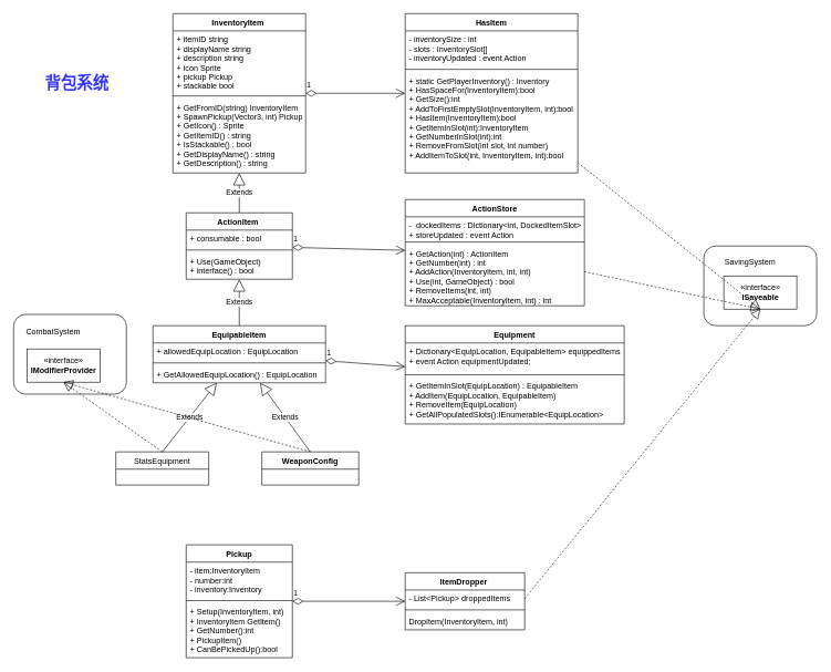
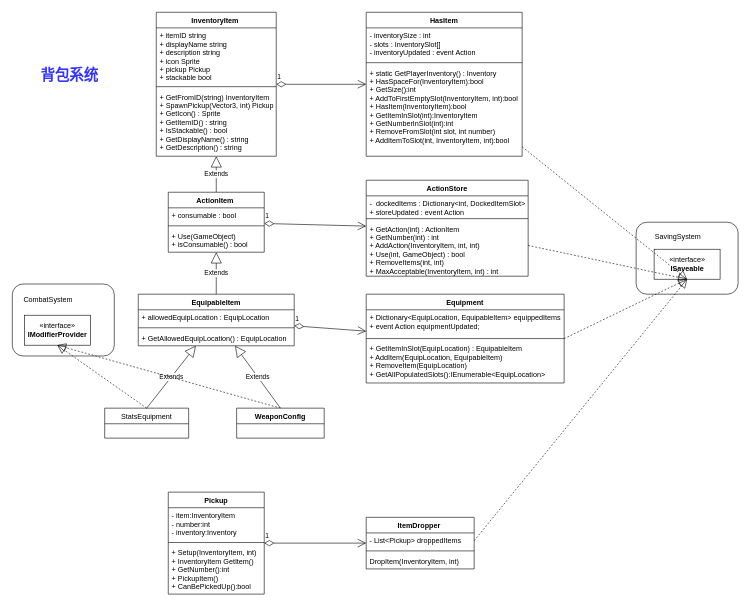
  <mxCell id="0" />
  <mxCell id="1" parent="0" />
  <mxCell id="2" value="" style="rounded=1;whiteSpace=wrap;html=1;" parent="1" vertex="1"><mxGeometry x="20" y="473" width="170" height="120" as="geometry" /></mxCell>
  <mxCell id="3" value="CombatSystem" style="text;html=1;strokeColor=none;fillColor=none;align=center;verticalAlign=middle;whiteSpace=wrap;rounded=0;" parent="1" vertex="1"><mxGeometry x="40" y="490" width="80" height="20" as="geometry" /></mxCell>
  <mxCell id="4" value="" style="rounded=1;whiteSpace=wrap;html=1;" parent="1" vertex="1"><mxGeometry x="1060" y="370" width="170" height="120" as="geometry" /></mxCell>
  <mxCell id="5" value="Extends" style="endArrow=block;endSize=16;endFill=0;html=1;exitX=0.5;exitY=0;exitDx=0;exitDy=0;" parent="1" source="26" target="22" edge="1"><mxGeometry width="160" relative="1" as="geometry"><mxPoint x="280" y="520" as="sourcePoint" /><mxPoint x="440" y="520" as="targetPoint" /></mxGeometry></mxCell>
  <mxCell id="6" value="Extends" style="endArrow=block;endSize=16;endFill=0;html=1;exitX=0.5;exitY=0;exitDx=0;exitDy=0;" parent="1" source="30" target="26" edge="1"><mxGeometry width="160" relative="1" as="geometry"><mxPoint x="370" y="330" as="sourcePoint" /><mxPoint x="370" y="270" as="targetPoint" /></mxGeometry></mxCell>
  <mxCell id="7" value="«interface»&lt;br&gt;&lt;b&gt;IModifierProvider&lt;/b&gt;" style="html=1;" parent="1" vertex="1"><mxGeometry x="40" y="525" width="110" height="50" as="geometry" /></mxCell>
  <mxCell id="8" value="Extends" style="endArrow=block;endSize=16;endFill=0;html=1;exitX=0.5;exitY=0;exitDx=0;exitDy=0;" parent="1" source="34" target="30" edge="1"><mxGeometry width="160" relative="1" as="geometry"><mxPoint x="450" y="680" as="sourcePoint" /><mxPoint x="460" y="480" as="targetPoint" /></mxGeometry></mxCell>
  <mxCell id="9" value="" style="endArrow=block;dashed=1;endFill=0;endSize=12;html=1;exitX=0.5;exitY=0;exitDx=0;exitDy=0;entryX=0.5;entryY=1;entryDx=0;entryDy=0;" parent="1" source="34" target="7" edge="1"><mxGeometry width="160" relative="1" as="geometry"><mxPoint x="140" y="840" as="sourcePoint" /><mxPoint x="300" y="840" as="targetPoint" /></mxGeometry></mxCell>
  <mxCell id="10" value="" style="endArrow=block;dashed=1;endFill=0;endSize=12;html=1;exitX=0.5;exitY=0;exitDx=0;exitDy=0;entryX=0.5;entryY=1;entryDx=0;entryDy=0;" parent="1" source="35" target="7" edge="1"><mxGeometry width="160" relative="1" as="geometry"><mxPoint x="360" y="709" as="sourcePoint" /><mxPoint x="272.644" y="630" as="targetPoint" /></mxGeometry></mxCell>
  <mxCell id="11" value="Extends" style="endArrow=block;endSize=16;endFill=0;html=1;exitX=0.5;exitY=0;exitDx=0;exitDy=0;" parent="1" source="35" target="30" edge="1"><mxGeometry width="160" relative="1" as="geometry"><mxPoint x="360" y="709" as="sourcePoint" /><mxPoint x="422.931" y="636" as="targetPoint" /></mxGeometry></mxCell>
  <mxCell id="12" value="«interface»&lt;br&gt;&lt;b&gt;ISaveable&lt;/b&gt;" style="html=1;" parent="1" vertex="1"><mxGeometry x="1090" y="415" width="110" height="50" as="geometry" /></mxCell>
  <mxCell id="13" value="SavingSystem" style="text;html=1;strokeColor=none;fillColor=none;align=center;verticalAlign=middle;whiteSpace=wrap;rounded=0;" parent="1" vertex="1"><mxGeometry x="1090" y="385" width="80" height="20" as="geometry" /></mxCell>
  <mxCell id="14" value="" style="endArrow=block;dashed=1;endFill=0;endSize=12;html=1;entryX=0.5;entryY=1;entryDx=0;entryDy=0;" parent="1" source="40" target="12" edge="1"><mxGeometry width="160" relative="1" as="geometry"><mxPoint x="254" y="690" as="sourcePoint" /><mxPoint x="605" y="585" as="targetPoint" /></mxGeometry></mxCell>
+ <mxCell id="15" value="" style="endArrow=block;dashed=1;endFill=0;endSize=12;html=1;entryX=0.5;entryY=1;entryDx=0;entryDy=0;exitX=1;exitY=0.5;exitDx=0;exitDy=0;" parent="1" source="44" target="12" edge="1"><mxGeometry width="160" relative="1" as="geometry"><mxPoint x="785" y="310" as="sourcePoint" /><mxPoint x="865" y="85" as="targetPoint" /></mxGeometry></mxCell>
  <mxCell id="16" value="" style="endArrow=block;dashed=1;endFill=0;endSize=12;html=1;entryX=0.5;entryY=1;entryDx=0;entryDy=0;" parent="1" source="36" target="12" edge="1"><mxGeometry width="160" relative="1" as="geometry"><mxPoint x="755" y="310" as="sourcePoint" /><mxPoint x="1175" y="145" as="targetPoint" /></mxGeometry></mxCell>
  <mxCell id="17" value="" style="endArrow=block;dashed=1;endFill=0;endSize=12;html=1;entryX=0.5;entryY=1;entryDx=0;entryDy=0;exitX=1;exitY=0.5;exitDx=0;exitDy=0;" parent="1" source="49" target="12" edge="1"><mxGeometry width="160" relative="1" as="geometry"><mxPoint x="950" y="574" as="sourcePoint" /><mxPoint x="1175" y="145" as="targetPoint" /></mxGeometry></mxCell>
  <mxCell id="18" value="1" style="endArrow=open;html=1;endSize=12;startArrow=diamondThin;startSize=14;startFill=0;align=left;verticalAlign=bottom;" parent="1" source="52" target="48" edge="1"><mxGeometry x="-1" y="3" relative="1" as="geometry"><mxPoint x="190" y="1092" as="sourcePoint" /><mxPoint x="350" y="1092" as="targetPoint" /></mxGeometry></mxCell>
  <mxCell id="19" value="1" style="endArrow=open;html=1;endSize=12;startArrow=diamondThin;startSize=14;startFill=0;align=left;verticalAlign=bottom;" parent="1" source="30" target="44" edge="1"><mxGeometry x="-1" y="3" relative="1" as="geometry"><mxPoint x="450" y="915" as="sourcePoint" /><mxPoint x="620" y="915" as="targetPoint" /></mxGeometry></mxCell>
  <mxCell id="20" value="1" style="endArrow=open;html=1;endSize=12;startArrow=diamondThin;startSize=14;startFill=0;align=left;verticalAlign=bottom;" parent="1" source="26" target="40" edge="1"><mxGeometry x="-1" y="3" relative="1" as="geometry"><mxPoint x="500" y="552.711" as="sourcePoint" /><mxPoint x="620" y="561.675" as="targetPoint" /></mxGeometry></mxCell>
  <mxCell id="21" value="1" style="endArrow=open;html=1;endSize=12;startArrow=diamondThin;startSize=14;startFill=0;align=left;verticalAlign=bottom;" parent="1" source="22" target="36" edge="1"><mxGeometry x="-1" y="3" relative="1" as="geometry"><mxPoint x="450" y="382.078" as="sourcePoint" /><mxPoint x="620" y="386.494" as="targetPoint" /></mxGeometry></mxCell>
  <mxCell id="22" value="InventoryItem " style="swimlane;fontStyle=1;align=center;verticalAlign=top;childLayout=stackLayout;horizontal=1;startSize=26;horizontalStack=0;resizeParent=1;resizeParentMax=0;resizeLast=0;collapsible=1;marginBottom=0;" parent="1" vertex="1"><mxGeometry x="260" y="20" width="200" height="240" as="geometry" /></mxCell>
  <mxCell id="23" value="+ itemID string&#10;+ displayName string&#10;+ description string&#10;+ icon Sprite&#10;+ pickup Pickup&#10;+ stackable bool" style="text;strokeColor=none;fillColor=none;align=left;verticalAlign=top;spacingLeft=4;spacingRight=4;overflow=hidden;rotatable=0;points=[[0,0.5],[1,0.5]];portConstraint=eastwest;" parent="22" vertex="1"><mxGeometry y="26" width="200" height="94" as="geometry" /></mxCell>
  <mxCell id="24" value="" style="line;strokeWidth=1;fillColor=none;align=left;verticalAlign=middle;spacingTop=-1;spacingLeft=3;spacingRight=3;rotatable=0;labelPosition=right;points=[];portConstraint=eastwest;" parent="22" vertex="1"><mxGeometry y="120" width="200" height="8" as="geometry" /></mxCell>
  <mxCell id="25" value="+ GetFromID(string) InventoryItem&#10;+ SpawnPickup(Vector3, int) Pickup&#10;+ GetIcon() : Sprite       &#10;+ GetItemID() : string   &#10;+ IsStackable() : bool     &#10;+ GetDisplayName() : string   &#10;+ GetDescription() : string   &#10;" style="text;strokeColor=none;fillColor=none;align=left;verticalAlign=top;spacingLeft=4;spacingRight=4;overflow=hidden;rotatable=0;points=[[0,0.5],[1,0.5]];portConstraint=eastwest;" parent="22" vertex="1"><mxGeometry y="128" width="200" height="112" as="geometry" /></mxCell>
  <mxCell id="26" value="ActionItem " style="swimlane;fontStyle=1;align=center;verticalAlign=top;childLayout=stackLayout;horizontal=1;startSize=26;horizontalStack=0;resizeParent=1;resizeParentMax=0;resizeLast=0;collapsible=1;marginBottom=0;" parent="1" vertex="1"><mxGeometry x="280" y="320" width="160" height="100" as="geometry" /></mxCell>
  <mxCell id="27" value="+ consumable : bool" style="text;strokeColor=none;fillColor=none;align=left;verticalAlign=top;spacingLeft=4;spacingRight=4;overflow=hidden;rotatable=0;points=[[0,0.5],[1,0.5]];portConstraint=eastwest;" parent="26" vertex="1"><mxGeometry y="26" width="160" height="26" as="geometry" /></mxCell>
  <mxCell id="28" value="" style="line;strokeWidth=1;fillColor=none;align=left;verticalAlign=middle;spacingTop=-1;spacingLeft=3;spacingRight=3;rotatable=0;labelPosition=right;points=[];portConstraint=eastwest;" parent="26" vertex="1"><mxGeometry y="52" width="160" height="8" as="geometry" /></mxCell>
- <mxCell id="29" value="+ Use(GameObject)&#10;+ interface() : bool" style="text;strokeColor=none;fillColor=none;align=left;verticalAlign=top;spacingLeft=4;spacingRight=4;overflow=hidden;rotatable=0;points=[[0,0.5],[1,0.5]];portConstraint=eastwest;" parent="26" vertex="1"><mxGeometry y="60" width="160" height="40" as="geometry" /></mxCell>
+ <mxCell id="29" value="+ Use(GameObject)&#10;+ isConsumable() : bool" style="text;strokeColor=none;fillColor=none;align=left;verticalAlign=top;spacingLeft=4;spacingRight=4;overflow=hidden;rotatable=0;points=[[0,0.5],[1,0.5]];portConstraint=eastwest;" parent="26" vertex="1"><mxGeometry y="60" width="160" height="40" as="geometry" /></mxCell>
  <mxCell id="30" value="EquipableItem" style="swimlane;fontStyle=1;align=center;verticalAlign=top;childLayout=stackLayout;horizontal=1;startSize=26;horizontalStack=0;resizeParent=1;resizeParentMax=0;resizeLast=0;collapsible=1;marginBottom=0;" parent="1" vertex="1"><mxGeometry x="230" y="490" width="260" height="86" as="geometry" /></mxCell>
  <mxCell id="31" value="+ allowedEquipLocation : EquipLocation" style="text;strokeColor=none;fillColor=none;align=left;verticalAlign=top;spacingLeft=4;spacingRight=4;overflow=hidden;rotatable=0;points=[[0,0.5],[1,0.5]];portConstraint=eastwest;" parent="30" vertex="1"><mxGeometry y="26" width="260" height="26" as="geometry" /></mxCell>
  <mxCell id="32" value="" style="line;strokeWidth=1;fillColor=none;align=left;verticalAlign=middle;spacingTop=-1;spacingLeft=3;spacingRight=3;rotatable=0;labelPosition=right;points=[];portConstraint=eastwest;" parent="30" vertex="1"><mxGeometry y="52" width="260" height="8" as="geometry" /></mxCell>
  <mxCell id="33" value="+ GetAllowedEquipLocation() : EquipLocation" style="text;strokeColor=none;fillColor=none;align=left;verticalAlign=top;spacingLeft=4;spacingRight=4;overflow=hidden;rotatable=0;points=[[0,0.5],[1,0.5]];portConstraint=eastwest;" parent="30" vertex="1"><mxGeometry y="60" width="260" height="26" as="geometry" /></mxCell>
  <mxCell id="34" value="StatsEquipment" style="swimlane;fontStyle=0;childLayout=stackLayout;horizontal=1;startSize=26;fillColor=none;horizontalStack=0;resizeParent=1;resizeParentMax=0;resizeLast=0;collapsible=1;marginBottom=0;" parent="1" vertex="1"><mxGeometry x="174" y="680" width="140" height="50" as="geometry" /></mxCell>
  <mxCell id="35" value="WeaponConfig" style="swimlane;fontStyle=1;align=center;verticalAlign=top;childLayout=stackLayout;horizontal=1;startSize=26;horizontalStack=0;resizeParent=1;resizeParentMax=0;resizeLast=0;collapsible=1;marginBottom=0;" parent="1" vertex="1"><mxGeometry x="394" y="680" width="146" height="50" as="geometry" /></mxCell>
  <mxCell id="36" value="HasItem" style="swimlane;fontStyle=1;align=center;verticalAlign=top;childLayout=stackLayout;horizontal=1;startSize=26;horizontalStack=0;resizeParent=1;resizeParentMax=0;resizeLast=0;collapsible=1;marginBottom=0;" parent="1" vertex="1"><mxGeometry x="610" y="20" width="260" height="240" as="geometry" /></mxCell>
  <mxCell id="37" value="- inventorySize : int&#10;- slots : InventorySlot[]&#10;- inventoryUpdated : event Action" style="text;strokeColor=none;fillColor=none;align=left;verticalAlign=top;spacingLeft=4;spacingRight=4;overflow=hidden;rotatable=0;points=[[0,0.5],[1,0.5]];portConstraint=eastwest;" parent="36" vertex="1"><mxGeometry y="26" width="260" height="54" as="geometry" /></mxCell>
  <mxCell id="38" value="" style="line;strokeWidth=1;fillColor=none;align=left;verticalAlign=middle;spacingTop=-1;spacingLeft=3;spacingRight=3;rotatable=0;labelPosition=right;points=[];portConstraint=eastwest;" parent="36" vertex="1"><mxGeometry y="80" width="260" height="8" as="geometry" /></mxCell>
  <mxCell id="39" value="+ static GetPlayerInventory() : Inventory&#10;+ HasSpaceFor(InventoryItem):bool&#10;+ GetSize():int&#10;+ AddToFirstEmptySlot(InventoryItem, int):bool&#10;+ HasItem(InventoryItem):bool&#10;+ GetItemInSlot(int):InventoryItem&#10;+ GetNumberInSlot(int):int&#10;+ RemoveFromSlot(int slot, int number)&#10;+ AddItemToSlot(int, InventoryItem, int):bool" style="text;strokeColor=none;fillColor=none;align=left;verticalAlign=top;spacingLeft=4;spacingRight=4;overflow=hidden;rotatable=0;points=[[0,0.5],[1,0.5]];portConstraint=eastwest;" parent="36" vertex="1"><mxGeometry y="88" width="260" height="152" as="geometry" /></mxCell>
  <mxCell id="40" value="ActionStore" style="swimlane;fontStyle=1;align=center;verticalAlign=top;childLayout=stackLayout;horizontal=1;startSize=26;horizontalStack=0;resizeParent=1;resizeParentMax=0;resizeLast=0;collapsible=1;marginBottom=0;" parent="1" vertex="1"><mxGeometry x="610" y="300" width="270" height="160" as="geometry" /></mxCell>
  <mxCell id="41" value="-  dockedItems : Dictionary&lt;int, DockedItemSlot&gt; &#10;+ storeUpdated : event Action" style="text;strokeColor=none;fillColor=none;align=left;verticalAlign=top;spacingLeft=4;spacingRight=4;overflow=hidden;rotatable=0;points=[[0,0.5],[1,0.5]];portConstraint=eastwest;" parent="40" vertex="1"><mxGeometry y="26" width="270" height="34" as="geometry" /></mxCell>
  <mxCell id="42" value="" style="line;strokeWidth=1;fillColor=none;align=left;verticalAlign=middle;spacingTop=-1;spacingLeft=3;spacingRight=3;rotatable=0;labelPosition=right;points=[];portConstraint=eastwest;" parent="40" vertex="1"><mxGeometry y="60" width="270" height="8" as="geometry" /></mxCell>
  <mxCell id="43" value="+ GetAction(int) : ActionItem &#10;+ GetNumber(int) : int&#10;+ AddAction(InventoryItem, int, int)&#10;+ Use(int, GameObject) : bool&#10;+ RemoveItems(int, int)&#10;+ MaxAcceptable(InventoryItem, int) : int&#10;" style="text;strokeColor=none;fillColor=none;align=left;verticalAlign=top;spacingLeft=4;spacingRight=4;overflow=hidden;rotatable=0;points=[[0,0.5],[1,0.5]];portConstraint=eastwest;" parent="40" vertex="1"><mxGeometry y="68" width="270" height="92" as="geometry" /></mxCell>
  <mxCell id="44" value="Equipment" style="swimlane;fontStyle=1;align=center;verticalAlign=top;childLayout=stackLayout;horizontal=1;startSize=26;horizontalStack=0;resizeParent=1;resizeParentMax=0;resizeLast=0;collapsible=1;marginBottom=0;" parent="1" vertex="1"><mxGeometry x="610" y="490" width="330" height="148" as="geometry" /></mxCell>
  <mxCell id="45" value="+ Dictionary&lt;EquipLocation, EquipableItem&gt; equippedItems&#10;+ event Action equipmentUpdated;" style="text;strokeColor=none;fillColor=none;align=left;verticalAlign=top;spacingLeft=4;spacingRight=4;overflow=hidden;rotatable=0;points=[[0,0.5],[1,0.5]];portConstraint=eastwest;" parent="44" vertex="1"><mxGeometry y="26" width="330" height="44" as="geometry" /></mxCell>
  <mxCell id="46" value="" style="line;strokeWidth=1;fillColor=none;align=left;verticalAlign=middle;spacingTop=-1;spacingLeft=3;spacingRight=3;rotatable=0;labelPosition=right;points=[];portConstraint=eastwest;" parent="44" vertex="1"><mxGeometry y="70" width="330" height="8" as="geometry" /></mxCell>
  <mxCell id="47" value="+ GetItemInSlot(EquipLocation) : EquipableItem&#10;+ AddItem(EquipLocation, EquipableItem)&#10;+ RemoveItem(EquipLocation)&#10;+ GetAllPopulatedSlots():IEnumerable&lt;EquipLocation&gt;&#10;" style="text;strokeColor=none;fillColor=none;align=left;verticalAlign=top;spacingLeft=4;spacingRight=4;overflow=hidden;rotatable=0;points=[[0,0.5],[1,0.5]];portConstraint=eastwest;" parent="44" vertex="1"><mxGeometry y="78" width="330" height="70" as="geometry" /></mxCell>
  <mxCell id="48" value="ItemDropper " style="swimlane;fontStyle=1;align=center;verticalAlign=top;childLayout=stackLayout;horizontal=1;startSize=26;horizontalStack=0;resizeParent=1;resizeParentMax=0;resizeLast=0;collapsible=1;marginBottom=0;" parent="1" vertex="1"><mxGeometry x="610" y="862" width="180" height="86" as="geometry" /></mxCell>
  <mxCell id="49" value="- List&lt;Pickup&gt; droppedItems" style="text;strokeColor=none;fillColor=none;align=left;verticalAlign=top;spacingLeft=4;spacingRight=4;overflow=hidden;rotatable=0;points=[[0,0.5],[1,0.5]];portConstraint=eastwest;" parent="48" vertex="1"><mxGeometry y="26" width="180" height="26" as="geometry" /></mxCell>
  <mxCell id="50" value="" style="line;strokeWidth=1;fillColor=none;align=left;verticalAlign=middle;spacingTop=-1;spacingLeft=3;spacingRight=3;rotatable=0;labelPosition=right;points=[];portConstraint=eastwest;" parent="48" vertex="1"><mxGeometry y="52" width="180" height="8" as="geometry" /></mxCell>
  <mxCell id="51" value="DropItem(InventoryItem, int)" style="text;strokeColor=none;fillColor=none;align=left;verticalAlign=top;spacingLeft=4;spacingRight=4;overflow=hidden;rotatable=0;points=[[0,0.5],[1,0.5]];portConstraint=eastwest;" parent="48" vertex="1"><mxGeometry y="60" width="180" height="26" as="geometry" /></mxCell>
  <mxCell id="52" value="Pickup&#10;" style="swimlane;fontStyle=1;align=center;verticalAlign=top;childLayout=stackLayout;horizontal=1;startSize=26;horizontalStack=0;resizeParent=1;resizeParentMax=0;resizeLast=0;collapsible=1;marginBottom=0;" parent="1" vertex="1"><mxGeometry x="280" y="820" width="160" height="170" as="geometry" /></mxCell>
  <mxCell id="53" value="- item:InventoryItem&#10;- number:int &#10;- inventory:Inventory" style="text;strokeColor=none;fillColor=none;align=left;verticalAlign=top;spacingLeft=4;spacingRight=4;overflow=hidden;rotatable=0;points=[[0,0.5],[1,0.5]];portConstraint=eastwest;" parent="52" vertex="1"><mxGeometry y="26" width="160" height="54" as="geometry" /></mxCell>
  <mxCell id="54" value="" style="line;strokeWidth=1;fillColor=none;align=left;verticalAlign=middle;spacingTop=-1;spacingLeft=3;spacingRight=3;rotatable=0;labelPosition=right;points=[];portConstraint=eastwest;" parent="52" vertex="1"><mxGeometry y="80" width="160" height="8" as="geometry" /></mxCell>
  <mxCell id="55" value="+ Setup(InventoryItem, int)&#10;+ InventoryItem GetItem()&#10;+ GetNumber():int&#10;+ PickupItem()&#10;+ CanBePickedUp():bool" style="text;strokeColor=none;fillColor=none;align=left;verticalAlign=top;spacingLeft=4;spacingRight=4;overflow=hidden;rotatable=0;points=[[0,0.5],[1,0.5]];portConstraint=eastwest;" parent="52" vertex="1"><mxGeometry y="88" width="160" height="82" as="geometry" /></mxCell>
  <mxCell id="56" value="背包系统" style="text;html=1;align=center;verticalAlign=middle;resizable=0;points=[];autosize=1;fontColor=#3333FF;labelBorderColor=none;labelBackgroundColor=none;fontSize=24;fontStyle=1" vertex="1" parent="1"><mxGeometry x="60" y="110" width="110" height="30" as="geometry" /></mxCell>
